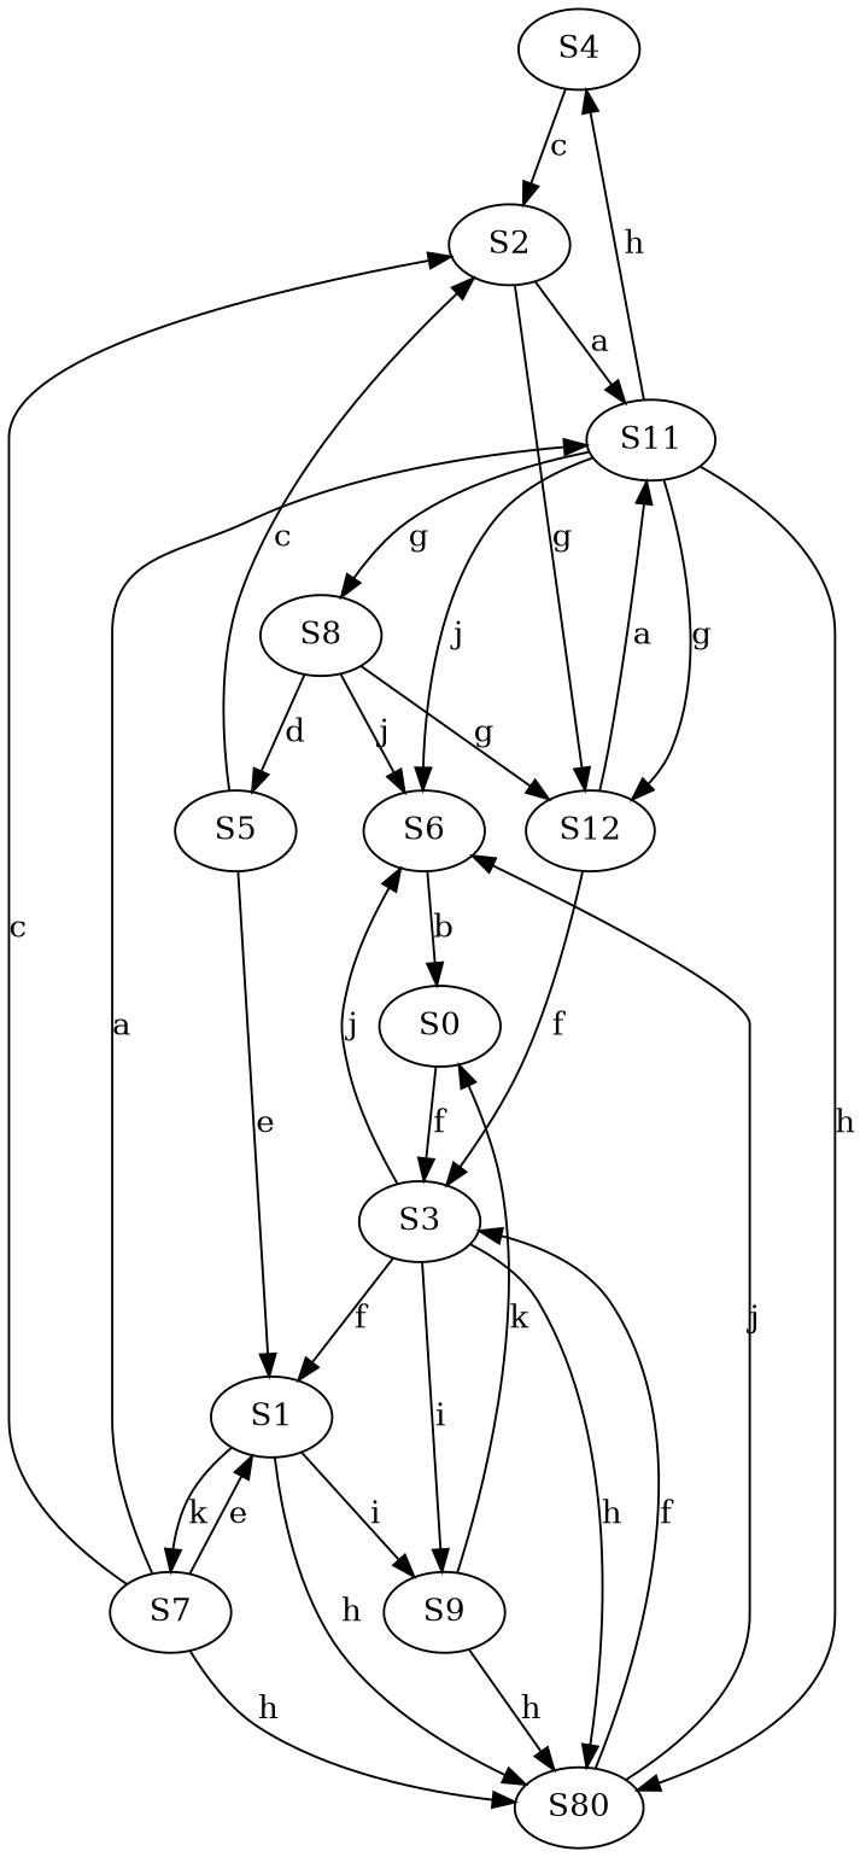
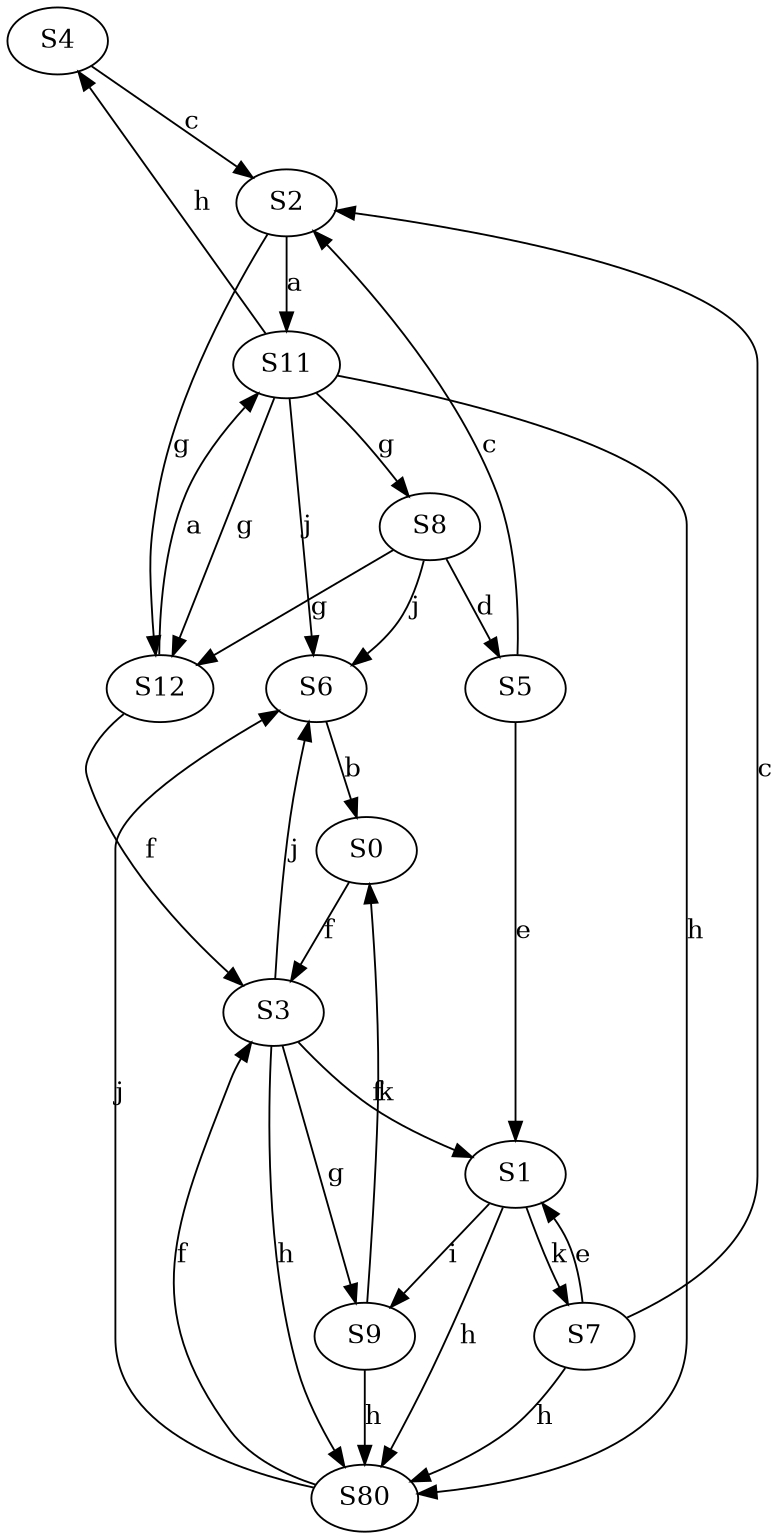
  strict digraph {
    S4
    S2
    S11
    S12
    S8
    n6 [label=S80]
    S6
    S5
    S3
    S0
    S1
    S9
    S7
    S4 -> S2 [label=c]
    S2 -> S11 [label=a]
    S2 -> S12 [label=g]
    S11 -> S4 [label=h]
    S11 -> S12 [label=g]
    S11 -> S8 [label=g]
    S11 -> n6 [label=h]
    S11 -> S6 [label=j]
    S12 -> S11 [label=a]
    S12 -> S3 [label=f]
    S8 -> S12 [label=g]
    S8 -> S6 [label=j]
    S8 -> S5 [label=d]
    n6 -> S6 [label=j]
    n6 -> S3 [label=f]
    S6 -> S0 [label=b]
    S5 -> S2 [label=c]
    S5 -> S1 [label=e]
    S3 -> n6 [label=h]
    S3 -> S6 [label=j]
    S3 -> S1 [label=f]
-   S3 -> S9 [label=i]
+   S3 -> S9 [label=g]
    S0 -> S3 [label=f]
    S1 -> n6 [label=h]
    S1 -> S9 [label=i]
    S1 -> S7 [label=k]
    S9 -> n6 [label=h]
    S9 -> S0 [label=k]
    S7 -> S2 [label=c]
-   S7 -> S11 [label=a]
    S7 -> n6 [label=h]
    S7 -> S1 [label=e]
  }
